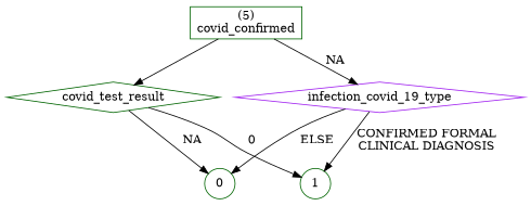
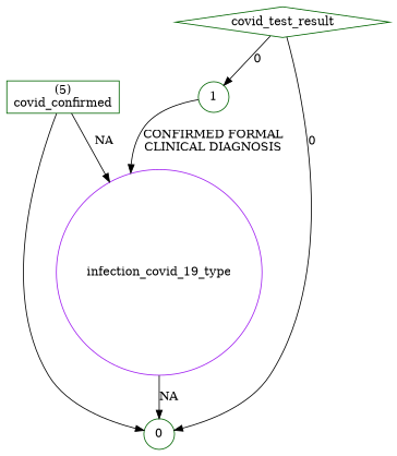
  digraph {
    node [color=darkgreen shape=diamond]
    n1 [label="(5)\ncovid_confirmed" shape=box]
    n2 [label=covid_test_result]
-   n3 [color=purple label=infection_covid_19_type]
+   n3 [color=purple label=infection_covid_19_type shape=circle]
    n4 [label=0 shape=circle]
    n5 [label=1 shape=circle]
-   n1 -> n2
+   n1 -> n4
    n1 -> n3 [label=NA]
-   n2 -> n4 [label=NA]
+   n2 -> n4 [label=0]
    n2 -> n5 [label=0]
-   n3 -> n4 [label=ELSE]
-   n3 -> n5 [label="CONFIRMED FORMAL\nCLINICAL DIAGNOSIS"]
+   n3 -> n4 [label=NA]
+   n5 -> n3 [label="CONFIRMED FORMAL\nCLINICAL DIAGNOSIS"]
  }
